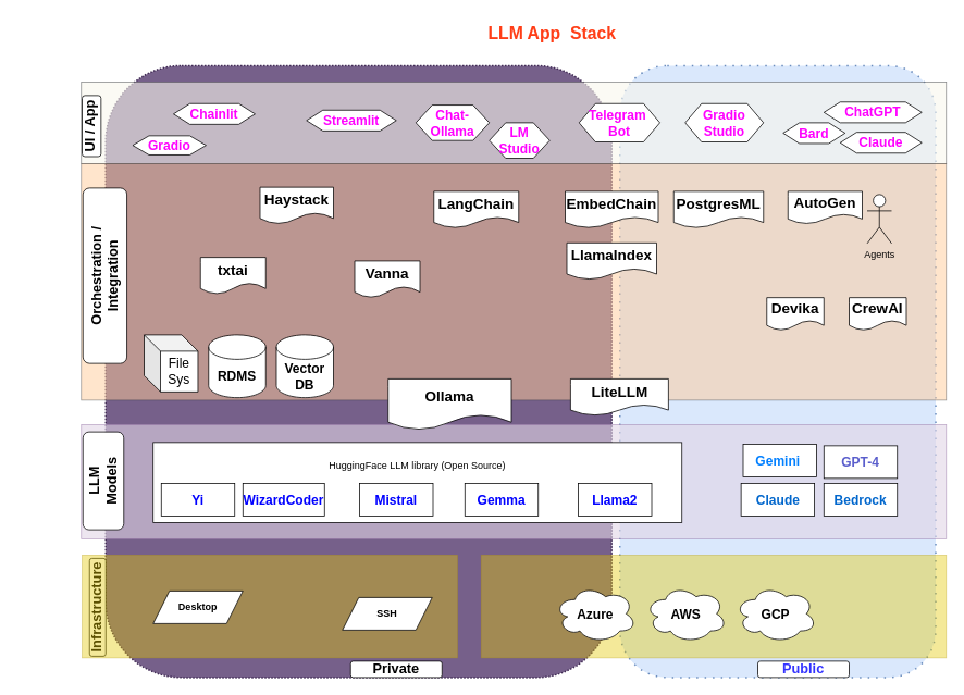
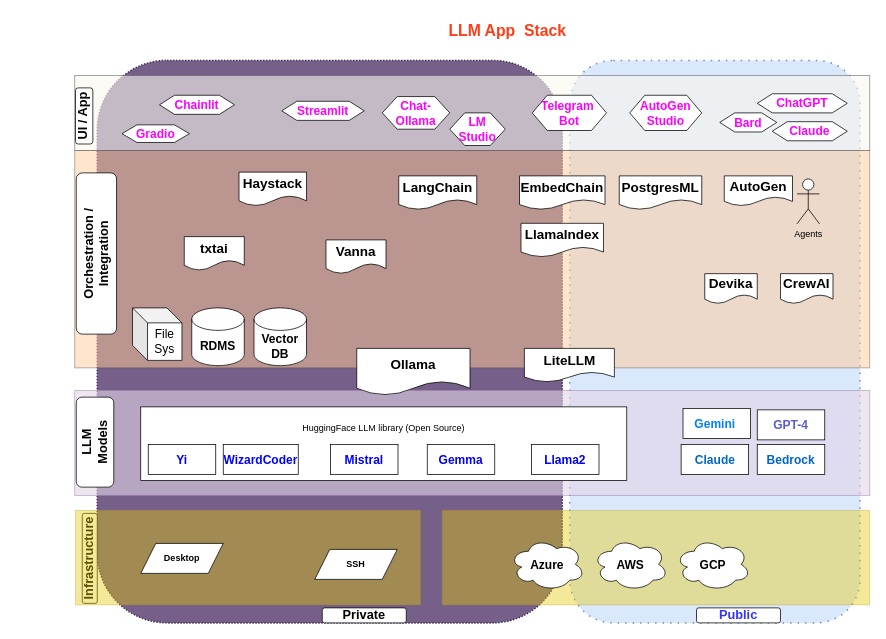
  <mxCell id="0" />
  <mxCell id="1" parent="0" />
  <mxCell id="2" value="" style="rounded=1;whiteSpace=wrap;html=1;strokeWidth=2;dashed=1;dashPattern=1 1;fillColor=#76608a;fontColor=#ffffff;strokeColor=#432D57;" parent="1" vertex="1"><mxGeometry x="129" y="80" width="620" height="750" as="geometry" /></mxCell>
  <mxCell id="3" value="" style="rounded=1;whiteSpace=wrap;html=1;dashed=1;dashPattern=1 4;strokeWidth=2;fillColor=#dae8fc;strokeColor=#6c8ebf;" parent="1" vertex="1"><mxGeometry x="759" y="80" width="387" height="750" as="geometry" /></mxCell>
  <mxCell id="4" value="" style="rounded=0;whiteSpace=wrap;html=1;fillColor=#e3c800;fontColor=#000000;strokeColor=#B09500;opacity=40;" parent="1" vertex="1"><mxGeometry x="589" y="680" width="570" height="126" as="geometry" /></mxCell>
  <mxCell id="5" value="" style="rounded=0;whiteSpace=wrap;html=1;fillColor=#f9f7ed;opacity=60;strokeColor=#36393d;" parent="1" vertex="1"><mxGeometry x="99" y="100" width="1060" height="100" as="geometry" /></mxCell>
  <mxCell id="6" value="" style="rounded=0;whiteSpace=wrap;html=1;fillColor=#e1d5e7;strokeColor=#9673a6;opacity=60;" parent="1" vertex="1"><mxGeometry x="99" y="520" width="1060" height="140" as="geometry" /></mxCell>
  <mxCell id="7" value="&lt;b&gt;&lt;font color=&quot;#3333ff&quot; style=&quot;font-size: 17px;&quot;&gt;Public&lt;/font&gt;&lt;/b&gt;" style="rounded=1;whiteSpace=wrap;html=1;" parent="1" vertex="1"><mxGeometry x="928" y="810" width="112" height="20" as="geometry" /></mxCell>
  <mxCell id="8" value="" style="rounded=0;whiteSpace=wrap;html=1;fillColor=#ffcc99;strokeColor=#36393d;opacity=50;" parent="1" vertex="1"><mxGeometry x="99" y="200" width="1060" height="290" as="geometry" /></mxCell>
  <mxCell id="9" value="&lt;b&gt;&lt;font style=&quot;font-size: 17px;&quot;&gt;Private&lt;/font&gt;&lt;/b&gt;" style="rounded=1;whiteSpace=wrap;html=1;" parent="1" vertex="1"><mxGeometry x="429" y="810" width="112" height="20" as="geometry" /></mxCell>
  <mxCell id="10" value="&lt;b&gt;&lt;font style=&quot;font-size: 17px;&quot;&gt;Infrastructure&lt;/font&gt;&lt;/b&gt;" style="rounded=1;whiteSpace=wrap;html=1;rotatable=1;rotation=-90;" parent="1" vertex="1"><mxGeometry x="59" y="734" width="120" height="20" as="geometry" /></mxCell>
  <mxCell id="11" value="&lt;b&gt;&lt;font style=&quot;font-size: 17px;&quot;&gt;LLM &lt;br&gt;Models&lt;/font&gt;&lt;/b&gt;" style="rounded=1;whiteSpace=wrap;html=1;rotatable=1;rotation=-90;" parent="1" vertex="1"><mxGeometry x="66" y="564" width="120" height="50" as="geometry" /></mxCell>
  <mxCell id="12" value="&lt;b&gt;&lt;font style=&quot;font-size: 17px;&quot;&gt;Orchestration / Integration&lt;/font&gt;&lt;/b&gt;" style="rounded=1;whiteSpace=wrap;html=1;rotatable=1;rotation=-90;" parent="1" vertex="1"><mxGeometry x="20.38" y="310.63" width="215" height="53.75" as="geometry" /></mxCell>
  <mxCell id="13" value="&lt;b&gt;&lt;font style=&quot;font-size: 17px;&quot;&gt;UI / App&lt;/font&gt;&lt;/b&gt;" style="rounded=1;whiteSpace=wrap;html=1;rotatable=1;rotation=-90;" parent="1" vertex="1"><mxGeometry x="74.14" y="142.53" width="74.84" height="23.12" as="geometry" /></mxCell>
  <mxCell id="14" value="" style="rounded=0;whiteSpace=wrap;html=1;fillColor=#e3c800;fontColor=#000000;strokeColor=#B09500;opacity=40;" parent="1" vertex="1"><mxGeometry x="100" y="680" width="460" height="126" as="geometry" /></mxCell>
  <mxCell id="15" value="&lt;b&gt;Desktop&lt;/b&gt;" style="shape=parallelogram;perimeter=parallelogramPerimeter;whiteSpace=wrap;html=1;fixedSize=1;" parent="1" vertex="1"><mxGeometry x="187" y="724" width="110" height="40" as="geometry" /></mxCell>
  <mxCell id="16" value="&lt;b&gt;SSH&lt;/b&gt;" style="shape=parallelogram;perimeter=parallelogramPerimeter;whiteSpace=wrap;html=1;fixedSize=1;" parent="1" vertex="1"><mxGeometry x="419" y="732" width="110" height="40" as="geometry" /></mxCell>
  <mxCell id="17" value="&lt;font color=&quot;#007fff&quot; style=&quot;font-size: 16px;&quot;&gt;&lt;b&gt;Gemini&amp;nbsp;&lt;/b&gt;&lt;/font&gt;" style="rounded=0;whiteSpace=wrap;html=1;" parent="1" vertex="1"><mxGeometry x="910" y="544" width="90" height="40" as="geometry" /></mxCell>
  <mxCell id="18" value="&lt;span style=&quot;font-size: 16px;&quot;&gt;&lt;b&gt;&lt;font color=&quot;#5a5ecc&quot;&gt;GPT-4&lt;/font&gt;&lt;/b&gt;&lt;/span&gt;" style="rounded=0;whiteSpace=wrap;html=1;" parent="1" vertex="1"><mxGeometry x="1009" y="546" width="90" height="40" as="geometry" /></mxCell>
  <mxCell id="19" value="HuggingFace LLM library (Open Source)&lt;br&gt;&lt;br&gt;&lt;br&gt;&lt;br&gt;" style="rounded=0;whiteSpace=wrap;html=1;" parent="1" vertex="1"><mxGeometry x="187" y="542" width="648" height="98" as="geometry" /></mxCell>
  <mxCell id="20" value="&lt;font color=&quot;#0000ff&quot; style=&quot;font-size: 16px;&quot;&gt;&lt;b&gt;Mistral&lt;/b&gt;&lt;/font&gt;" style="rounded=0;whiteSpace=wrap;html=1;" parent="1" vertex="1"><mxGeometry x="440" y="592" width="90" height="40" as="geometry" /></mxCell>
  <mxCell id="21" value="&lt;font color=&quot;#0000ff&quot; style=&quot;font-size: 16px;&quot;&gt;&lt;b&gt;Yi&lt;/b&gt;&lt;/font&gt;" style="rounded=0;whiteSpace=wrap;html=1;" parent="1" vertex="1"><mxGeometry x="197" y="592" width="90" height="40" as="geometry" /></mxCell>
  <mxCell id="22" value="&lt;font style=&quot;font-size: 18px;&quot;&gt;&lt;b&gt;Haystack&lt;/b&gt;&lt;/font&gt;" style="shape=document;whiteSpace=wrap;html=1;boundedLbl=1;" parent="1" vertex="1"><mxGeometry x="318" y="229" width="90" height="45" as="geometry" /></mxCell>
  <mxCell id="23" value="&lt;font style=&quot;font-size: 18px;&quot;&gt;&lt;b&gt;LangChain&lt;/b&gt;&lt;/font&gt;" style="shape=document;whiteSpace=wrap;html=1;boundedLbl=1;" parent="1" vertex="1"><mxGeometry x="531" y="234" width="104" height="45" as="geometry" /></mxCell>
  <mxCell id="24" value="&lt;font style=&quot;font-size: 18px;&quot;&gt;&lt;b&gt;AutoGen&lt;/b&gt;&lt;/font&gt;" style="shape=document;whiteSpace=wrap;html=1;boundedLbl=1;" parent="1" vertex="1"><mxGeometry x="965" y="234" width="91" height="40" as="geometry" /></mxCell>
  <mxCell id="25" value="&lt;font style=&quot;font-size: 18px;&quot;&gt;&lt;b&gt;LlamaIndex&lt;/b&gt;&lt;/font&gt;" style="shape=document;whiteSpace=wrap;html=1;boundedLbl=1;" parent="1" vertex="1"><mxGeometry x="694" y="297.25" width="110" height="45" as="geometry" /></mxCell>
  <mxCell id="26" value="&lt;font style=&quot;font-size: 18px;&quot;&gt;&lt;b&gt;LiteLLM&lt;/b&gt;&lt;/font&gt;" style="shape=document;whiteSpace=wrap;html=1;boundedLbl=1;" parent="1" vertex="1"><mxGeometry x="698.5" y="464" width="120" height="45" as="geometry" /></mxCell>
  <mxCell id="27" value="&lt;font style=&quot;font-size: 18px;&quot;&gt;&lt;b&gt;Ollama&lt;/b&gt;&lt;/font&gt;" style="shape=document;whiteSpace=wrap;html=1;boundedLbl=1;" parent="1" vertex="1"><mxGeometry x="475" y="464" width="151" height="62.5" as="geometry" /></mxCell>
  <mxCell id="28" value="&lt;font style=&quot;font-size: 16px;&quot;&gt;&lt;b&gt;Vector DB&lt;/b&gt;&lt;/font&gt;" style="shape=cylinder3;whiteSpace=wrap;html=1;boundedLbl=1;backgroundOutline=1;size=15;" parent="1" vertex="1"><mxGeometry x="338" y="410" width="70" height="77" as="geometry" /></mxCell>
  <mxCell id="29" value="&lt;font style=&quot;font-size: 16px;&quot;&gt;File&lt;br&gt;Sys&lt;/font&gt;" style="shape=cube;whiteSpace=wrap;html=1;boundedLbl=1;backgroundOutline=1;darkOpacity=0.05;darkOpacity2=0.1;" parent="1" vertex="1"><mxGeometry x="176" y="410" width="65.94" height="70" as="geometry" /></mxCell>
  <mxCell id="30" value="Agents" style="shape=umlActor;verticalLabelPosition=bottom;verticalAlign=top;html=1;outlineConnect=0;" parent="1" vertex="1"><mxGeometry x="1062" y="238" width="30" height="60" as="geometry" /></mxCell>
  <mxCell id="31" value="&lt;b&gt;&lt;font color=&quot;#ff3e17&quot; style=&quot;font-size: 21px;&quot;&gt;LLM App&amp;nbsp; Stack&amp;nbsp;&lt;/font&gt;&lt;/b&gt;" style="rounded=0;whiteSpace=wrap;html=1;strokeColor=none;" parent="1" vertex="1"><mxGeometry x="509" y="20" width="340" height="40" as="geometry" /></mxCell>
  <mxCell id="32" value="&lt;font color=&quot;#ff00ff&quot; style=&quot;font-size: 16px;&quot;&gt;&lt;b&gt;Streamlit&lt;/b&gt;&lt;/font&gt;" style="shape=hexagon;perimeter=hexagonPerimeter2;whiteSpace=wrap;html=1;fixedSize=1;" parent="1" vertex="1"><mxGeometry x="375" y="134.54" width="110" height="25.46" as="geometry" /></mxCell>
  <mxCell id="33" value="&lt;font color=&quot;#ff00ff&quot; style=&quot;font-size: 16px;&quot;&gt;&lt;b&gt;Chainlit&lt;/b&gt;&lt;/font&gt;" style="shape=hexagon;perimeter=hexagonPerimeter2;whiteSpace=wrap;html=1;fixedSize=1;" parent="1" vertex="1"><mxGeometry x="211.97" y="126.5" width="100" height="25.46" as="geometry" /></mxCell>
  <mxCell id="34" value="&lt;font color=&quot;#ff00ff&quot; style=&quot;font-size: 16px;&quot;&gt;&lt;b&gt;Gradio&lt;/b&gt;&lt;/font&gt;" style="shape=hexagon;perimeter=hexagonPerimeter2;whiteSpace=wrap;html=1;fixedSize=1;" parent="1" vertex="1"><mxGeometry x="161.97" y="165.96" width="90" height="23.5" as="geometry" /></mxCell>
  <mxCell id="35" value="&lt;font color=&quot;#ff00ff&quot; style=&quot;font-size: 16px;&quot;&gt;&lt;b&gt;ChatGPT&lt;/b&gt;&lt;/font&gt;" style="shape=hexagon;perimeter=hexagonPerimeter2;whiteSpace=wrap;html=1;fixedSize=1;" parent="1" vertex="1"><mxGeometry x="1009" y="124.54" width="120" height="25.46" as="geometry" /></mxCell>
  <mxCell id="36" value="&lt;font color=&quot;#ff00ff&quot; style=&quot;font-size: 16px;&quot;&gt;&lt;b&gt;Claude&lt;/b&gt;&lt;/font&gt;" style="shape=hexagon;perimeter=hexagonPerimeter2;whiteSpace=wrap;html=1;fixedSize=1;" parent="1" vertex="1"><mxGeometry x="1029" y="161.75" width="100" height="25.46" as="geometry" /></mxCell>
  <mxCell id="37" value="&lt;font color=&quot;#ff00ff&quot; style=&quot;font-size: 16px;&quot;&gt;&lt;b&gt;Telegram&amp;nbsp;&lt;br&gt;Bot&lt;br&gt;&lt;/b&gt;&lt;/font&gt;" style="shape=hexagon;perimeter=hexagonPerimeter2;whiteSpace=wrap;html=1;fixedSize=1;" parent="1" vertex="1"><mxGeometry x="709" y="126.5" width="99" height="47" as="geometry" /></mxCell>
  <mxCell id="38" value="&lt;font color=&quot;#0000ff&quot; style=&quot;font-size: 16px;&quot;&gt;&lt;b&gt;WizardCoder&lt;/b&gt;&lt;/font&gt;" style="rounded=0;whiteSpace=wrap;html=1;" parent="1" vertex="1"><mxGeometry x="297" y="592" width="100" height="40" as="geometry" /></mxCell>
  <mxCell id="39" value="&lt;b&gt;&lt;font style=&quot;font-size: 16px;&quot;&gt;AWS&lt;/font&gt;&lt;/b&gt;" style="ellipse;shape=cloud;whiteSpace=wrap;html=1;" parent="1" vertex="1"><mxGeometry x="790" y="717" width="100" height="70" as="geometry" /></mxCell>
  <mxCell id="40" value="&lt;b style=&quot;border-color: var(--border-color);&quot;&gt;&lt;font style=&quot;border-color: var(--border-color); font-size: 16px;&quot;&gt;GCP&lt;/font&gt;&lt;/b&gt;" style="ellipse;shape=cloud;whiteSpace=wrap;html=1;" parent="1" vertex="1"><mxGeometry x="900" y="717" width="100" height="70" as="geometry" /></mxCell>
  <mxCell id="41" value="&lt;b style=&quot;border-color: var(--border-color);&quot;&gt;&lt;font style=&quot;border-color: var(--border-color); font-size: 16px;&quot;&gt;Azure&lt;/font&gt;&lt;/b&gt;" style="ellipse;shape=cloud;whiteSpace=wrap;html=1;" parent="1" vertex="1"><mxGeometry x="679" y="717" width="100" height="70" as="geometry" /></mxCell>
  <mxCell id="42" value="&lt;font style=&quot;font-size: 16px;&quot;&gt;&lt;b&gt;RDMS&lt;/b&gt;&lt;/font&gt;" style="shape=cylinder3;whiteSpace=wrap;html=1;boundedLbl=1;backgroundOutline=1;size=15;" parent="1" vertex="1"><mxGeometry x="255" y="410" width="70" height="77" as="geometry" /></mxCell>
  <mxCell id="43" value="&lt;font color=&quot;#0000ff&quot; style=&quot;font-size: 16px;&quot;&gt;&lt;b&gt;Llama2&lt;/b&gt;&lt;/font&gt;" style="rounded=0;whiteSpace=wrap;html=1;" parent="1" vertex="1"><mxGeometry x="708" y="592" width="90" height="40" as="geometry" /></mxCell>
  <mxCell id="44" value="&lt;font style=&quot;font-size: 18px;&quot;&gt;&lt;b&gt;Vanna&lt;/b&gt;&lt;/font&gt;" style="shape=document;whiteSpace=wrap;html=1;boundedLbl=1;" parent="1" vertex="1"><mxGeometry x="434" y="319.38" width="80" height="45" as="geometry" /></mxCell>
  <mxCell id="45" value="&lt;font style=&quot;font-size: 18px;&quot;&gt;&lt;b&gt;txtai&lt;/b&gt;&lt;/font&gt;" style="shape=document;whiteSpace=wrap;html=1;boundedLbl=1;" parent="1" vertex="1"><mxGeometry x="245" y="315.01" width="80" height="45" as="geometry" /></mxCell>
- <mxCell id="46" value="&lt;font color=&quot;#ff00ff&quot; style=&quot;font-size: 16px;&quot;&gt;&lt;b&gt;Gradio&lt;br&gt;Studio&lt;br&gt;&lt;/b&gt;&lt;/font&gt;" style="shape=hexagon;perimeter=hexagonPerimeter2;whiteSpace=wrap;html=1;fixedSize=1;" parent="1" vertex="1"><mxGeometry x="839" y="126.5" width="96" height="47" as="geometry" /></mxCell>
+ <mxCell id="46" value="&lt;font color=&quot;#ff00ff&quot; style=&quot;font-size: 16px;&quot;&gt;&lt;b&gt;AutoGen&lt;br&gt;Studio&lt;br&gt;&lt;/b&gt;&lt;/font&gt;" style="shape=hexagon;perimeter=hexagonPerimeter2;whiteSpace=wrap;html=1;fixedSize=1;" parent="1" vertex="1"><mxGeometry x="839" y="126.5" width="96" height="47" as="geometry" /></mxCell>
  <mxCell id="47" value="&lt;font color=&quot;#ff00ff&quot; style=&quot;font-size: 16px;&quot;&gt;&lt;b&gt;Chat-Ollama&lt;/b&gt;&lt;/font&gt;" style="shape=hexagon;perimeter=hexagonPerimeter2;whiteSpace=wrap;html=1;fixedSize=1;" parent="1" vertex="1"><mxGeometry x="509" y="128.25" width="90" height="43.5" as="geometry" /></mxCell>
  <mxCell id="48" value="&lt;font color=&quot;#ff00ff&quot; style=&quot;font-size: 16px;&quot;&gt;&lt;b&gt;Bard&lt;/b&gt;&lt;/font&gt;" style="shape=hexagon;perimeter=hexagonPerimeter2;whiteSpace=wrap;html=1;fixedSize=1;" parent="1" vertex="1"><mxGeometry x="959" y="150" width="76" height="25.46" as="geometry" /></mxCell>
  <mxCell id="49" value="&lt;font style=&quot;font-size: 18px;&quot;&gt;&lt;b&gt;PostgresML&lt;/b&gt;&lt;/font&gt;" style="shape=document;whiteSpace=wrap;html=1;boundedLbl=1;" parent="1" vertex="1"><mxGeometry x="825" y="234" width="110" height="45" as="geometry" /></mxCell>
  <mxCell id="50" value="&lt;font color=&quot;#ff00ff&quot; style=&quot;font-size: 16px;&quot;&gt;&lt;b&gt;LM Studio&lt;br&gt;&lt;/b&gt;&lt;/font&gt;" style="shape=hexagon;perimeter=hexagonPerimeter2;whiteSpace=wrap;html=1;fixedSize=1;" parent="1" vertex="1"><mxGeometry x="599" y="150" width="74" height="43.5" as="geometry" /></mxCell>
  <mxCell id="51" value="&lt;font style=&quot;font-size: 18px;&quot;&gt;&lt;b&gt;CrewAI&lt;/b&gt;&lt;/font&gt;" style="shape=document;whiteSpace=wrap;html=1;boundedLbl=1;" parent="1" vertex="1"><mxGeometry x="1040" y="364.38" width="70" height="40" as="geometry" /></mxCell>
  <mxCell id="52" value="&lt;font style=&quot;font-size: 18px;&quot;&gt;&lt;b&gt;EmbedChain&lt;/b&gt;&lt;/font&gt;" style="shape=document;whiteSpace=wrap;html=1;boundedLbl=1;" parent="1" vertex="1"><mxGeometry x="692" y="234" width="114" height="45" as="geometry" /></mxCell>
  <mxCell id="53" value="&lt;font color=&quot;#0000ff&quot; style=&quot;font-size: 16px;&quot;&gt;&lt;b&gt;Gemma&lt;/b&gt;&lt;/font&gt;" style="rounded=0;whiteSpace=wrap;html=1;" parent="1" vertex="1"><mxGeometry x="569" y="592" width="90" height="40" as="geometry" /></mxCell>
  <mxCell id="54" value="&lt;font color=&quot;#0066cc&quot; style=&quot;font-size: 16px;&quot;&gt;&lt;b style=&quot;&quot;&gt;Bedrock&lt;/b&gt;&lt;/font&gt;" style="rounded=0;whiteSpace=wrap;html=1;" parent="1" vertex="1"><mxGeometry x="1009" y="592" width="90" height="40" as="geometry" /></mxCell>
  <mxCell id="55" value="&lt;font style=&quot;font-size: 18px;&quot;&gt;&lt;b&gt;Devika&lt;/b&gt;&lt;/font&gt;" style="shape=document;whiteSpace=wrap;html=1;boundedLbl=1;" vertex="1" parent="1"><mxGeometry x="939" y="364.38" width="70" height="40" as="geometry" /></mxCell>
  <mxCell id="56" value="&lt;font color=&quot;#0066cc&quot; style=&quot;font-size: 16px;&quot;&gt;&lt;b style=&quot;&quot;&gt;Claude&lt;/b&gt;&lt;/font&gt;" style="rounded=0;whiteSpace=wrap;html=1;" vertex="1" parent="1"><mxGeometry x="907.5" y="592" width="90" height="40" as="geometry" /></mxCell>
